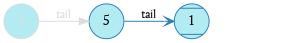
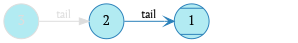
  digraph {
    rankdir=LR
    splines=false
    fontname="PT Serif"
    node [color="#dddddd" fillcolor="#b2ebf2" fontcolor="#dddddd" fontname="PT Serif" shape=circle style="rounded,filled"]
    edge [color="#dddddd" fontcolor="#dddddd" fontname="PT Serif" fontsize=11]
    n1 [label=3]
-   n2 [color="#2980B9" fontcolor="#000000" label=5]
+   n2 [color="#2980B9" fontcolor="#000000" label=2]
    n3 [color="#2980B9" fontcolor="#000000" label=1 shape=Mcircle]
    n4 [fillcolor="#ffffff" label=0 style=invis]
    n1 -> n2 [label=tail]
    n2 -> n3 [color="#2980B9" fontcolor="#000000" label=tail arrowhead=vee]
    n3 -> n4 [label=tail style=invis]
  }
